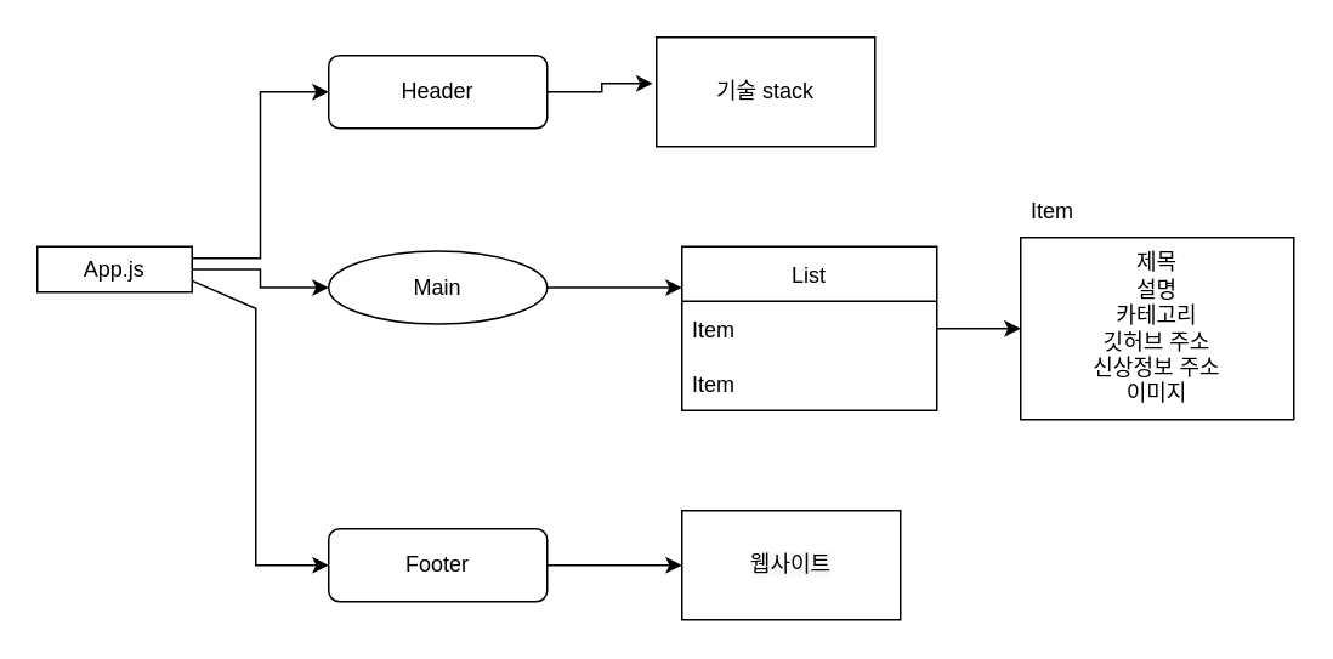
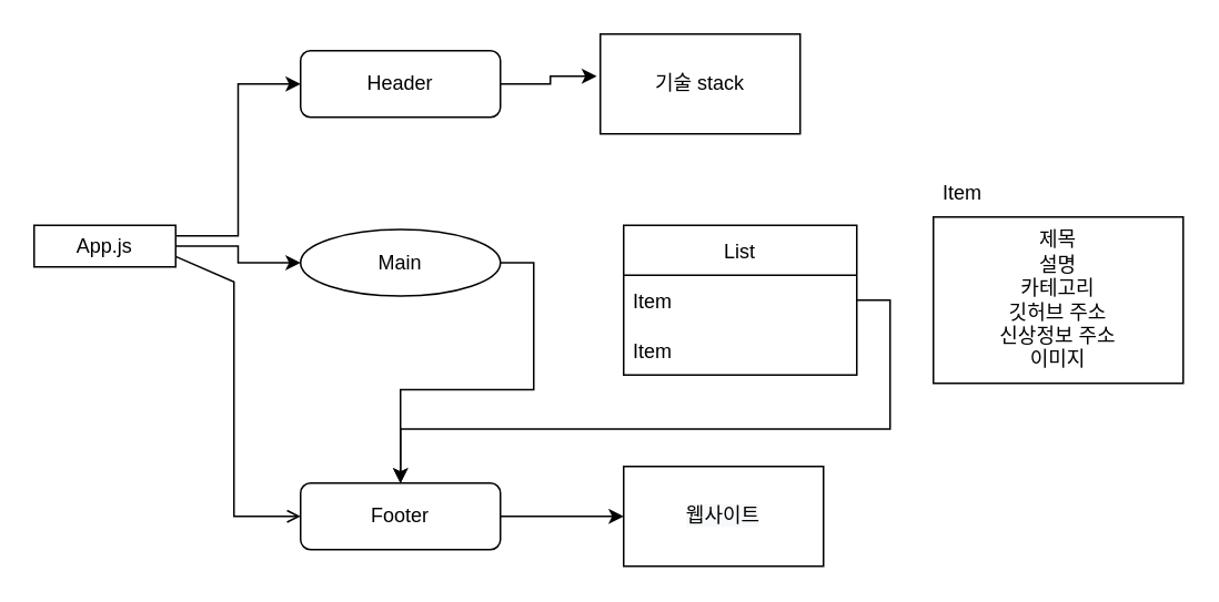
  <mxCell id="0" />
  <mxCell id="1" parent="0" />
  <mxCell id="2" style="edgeStyle=orthogonalEdgeStyle;rounded=0;orthogonalLoop=1;jettySize=auto;html=1;exitX=1;exitY=0.5;exitDx=0;exitDy=0;entryX=-0.018;entryY=0.422;entryDx=0;entryDy=0;entryPerimeter=0;" edge="1" parent="1" source="3" target="8"><mxGeometry relative="1" as="geometry" /></mxCell>
  <mxCell id="3" value="Header" style="rounded=1;whiteSpace=wrap;html=1;fontSize=12;glass=0;strokeWidth=1;shadow=0;" parent="1" vertex="1"><mxGeometry x="180" y="30" width="120" height="40" as="geometry" /></mxCell>
- <mxCell id="4" style="edgeStyle=orthogonalEdgeStyle;rounded=0;orthogonalLoop=1;jettySize=auto;html=1;exitX=1;exitY=0.5;exitDx=0;exitDy=0;entryX=0;entryY=0.25;entryDx=0;entryDy=0;" edge="1" parent="1" source="5" target="10"><mxGeometry relative="1" as="geometry" /></mxCell>
+ <mxCell id="4" style="edgeStyle=orthogonalEdgeStyle;rounded=0;orthogonalLoop=1;jettySize=auto;html=1;exitX=1;exitY=0.5;exitDx=0;exitDy=0;" edge="1" parent="1" source="5" target="7"><mxGeometry relative="1" as="geometry" /></mxCell>
  <mxCell id="5" value="Main" style="ellipse;whiteSpace=wrap;html=1;fontSize=12;glass=0;strokeWidth=1;shadow=0;" vertex="1" parent="1"><mxGeometry x="180" y="137.5" width="120" height="40" as="geometry" /></mxCell>
  <mxCell id="6" style="edgeStyle=orthogonalEdgeStyle;rounded=0;orthogonalLoop=1;jettySize=auto;html=1;exitX=1;exitY=0.5;exitDx=0;exitDy=0;entryX=0;entryY=0.5;entryDx=0;entryDy=0;" edge="1" parent="1" source="7" target="15"><mxGeometry relative="1" as="geometry" /></mxCell>
  <mxCell id="7" value="Footer" style="rounded=1;whiteSpace=wrap;html=1;fontSize=12;glass=0;strokeWidth=1;shadow=0;" vertex="1" parent="1"><mxGeometry x="180" y="290" width="120" height="40" as="geometry" /></mxCell>
  <mxCell id="8" value="기술 stack&lt;br&gt;" style="rounded=0;whiteSpace=wrap;html=1;" vertex="1" parent="1"><mxGeometry x="360" y="20" width="120" height="60" as="geometry" /></mxCell>
- <mxCell id="9" style="edgeStyle=orthogonalEdgeStyle;rounded=0;orthogonalLoop=1;jettySize=auto;html=1;exitX=1;exitY=0.5;exitDx=0;exitDy=0;entryX=0;entryY=0.5;entryDx=0;entryDy=0;" edge="1" parent="1" source="10" target="13"><mxGeometry relative="1" as="geometry" /></mxCell>
+ <mxCell id="9" style="edgeStyle=orthogonalEdgeStyle;rounded=0;orthogonalLoop=1;jettySize=auto;html=1;exitX=1;exitY=0.5;exitDx=0;exitDy=0;" edge="1" parent="1" source="10" target="7"><mxGeometry relative="1" as="geometry" /></mxCell>
  <mxCell id="10" value="List" style="swimlane;fontStyle=0;childLayout=stackLayout;horizontal=1;startSize=30;horizontalStack=0;resizeParent=1;resizeParentMax=0;resizeLast=0;collapsible=1;marginBottom=0;" vertex="1" parent="1"><mxGeometry x="374" y="135" width="140" height="90" as="geometry" /></mxCell>
  <mxCell id="11" value="Item" style="text;strokeColor=none;fillColor=none;align=left;verticalAlign=middle;spacingLeft=4;spacingRight=4;overflow=hidden;points=[[0,0.5],[1,0.5]];portConstraint=eastwest;rotatable=0;" vertex="1" parent="10"><mxGeometry y="30" width="140" height="30" as="geometry" /></mxCell>
  <mxCell id="12" value="Item" style="text;strokeColor=none;fillColor=none;align=left;verticalAlign=middle;spacingLeft=4;spacingRight=4;overflow=hidden;points=[[0,0.5],[1,0.5]];portConstraint=eastwest;rotatable=0;" vertex="1" parent="10"><mxGeometry y="60" width="140" height="30" as="geometry" /></mxCell>
  <mxCell id="13" value="제목&lt;br&gt;설명&lt;br&gt;카테고리&lt;br&gt;깃허브 주소&lt;br&gt;신상정보 주소&lt;br&gt;이미지" style="rounded=0;whiteSpace=wrap;html=1;" vertex="1" parent="1"><mxGeometry x="560" y="130" width="150" height="100" as="geometry" /></mxCell>
  <mxCell id="14" value="Item" style="text;strokeColor=none;fillColor=none;align=left;verticalAlign=middle;spacingLeft=4;spacingRight=4;overflow=hidden;points=[[0,0.5],[1,0.5]];portConstraint=eastwest;rotatable=0;" vertex="1" parent="1"><mxGeometry x="560" y="100" width="140" height="30" as="geometry" /></mxCell>
  <mxCell id="15" value="&lt;meta charset=&quot;utf-8&quot;&gt;&lt;span style=&quot;color: rgb(0, 0, 0); font-family: helvetica; font-size: 12px; font-style: normal; font-weight: 400; letter-spacing: normal; text-align: center; text-indent: 0px; text-transform: none; word-spacing: 0px; background-color: rgb(248, 249, 250); display: inline; float: none;&quot;&gt;웹사이트&lt;/span&gt;" style="rounded=0;whiteSpace=wrap;html=1;" vertex="1" parent="1"><mxGeometry x="374" y="280" width="120" height="60" as="geometry" /></mxCell>
  <mxCell id="16" style="edgeStyle=orthogonalEdgeStyle;rounded=0;orthogonalLoop=1;jettySize=auto;html=1;exitX=1;exitY=0.25;exitDx=0;exitDy=0;entryX=0;entryY=0.5;entryDx=0;entryDy=0;" edge="1" parent="1" source="18" target="3"><mxGeometry relative="1" as="geometry" /></mxCell>
  <mxCell id="17" style="edgeStyle=orthogonalEdgeStyle;rounded=0;orthogonalLoop=1;jettySize=auto;html=1;exitX=1;exitY=0.5;exitDx=0;exitDy=0;entryX=0;entryY=0.5;entryDx=0;entryDy=0;" edge="1" parent="1" source="18" target="5"><mxGeometry relative="1" as="geometry" /></mxCell>
  <mxCell id="18" value="App.js" style="rounded=0;whiteSpace=wrap;html=1;" vertex="1" parent="1"><mxGeometry x="20" y="135" width="85" height="25" as="geometry" /></mxCell>
- <mxCell id="19" value="" style="endArrow=classic;html=1;rounded=0;exitX=1;exitY=0.75;exitDx=0;exitDy=0;entryX=0;entryY=0.5;entryDx=0;entryDy=0;" edge="1" parent="1" source="18" target="7"><mxGeometry width="50" height="50" relative="1" as="geometry"><mxPoint x="150" y="260" as="sourcePoint" /><mxPoint x="200" y="210" as="targetPoint" /><Array as="points"><mxPoint x="140" y="169" /><mxPoint x="140" y="310" /></Array></mxGeometry></mxCell>
+ <mxCell id="19" value="" style="endArrow=open;html=1;rounded=0;exitX=1;exitY=0.75;exitDx=0;exitDy=0;entryX=0;entryY=0.5;entryDx=0;entryDy=0;" edge="1" parent="1" source="18" target="7"><mxGeometry width="50" height="50" relative="1" as="geometry"><mxPoint x="150" y="260" as="sourcePoint" /><mxPoint x="200" y="210" as="targetPoint" /><Array as="points"><mxPoint x="140" y="169" /><mxPoint x="140" y="310" /></Array></mxGeometry></mxCell>
